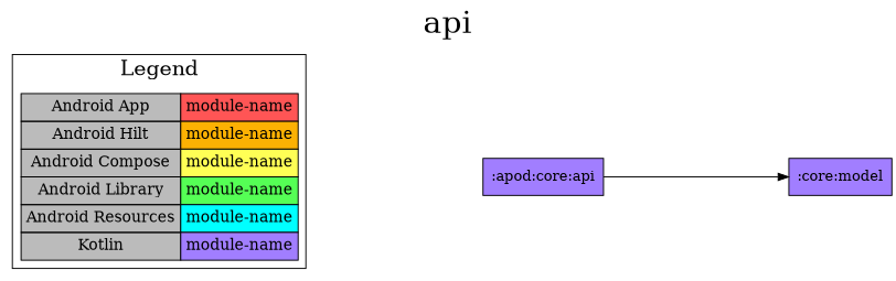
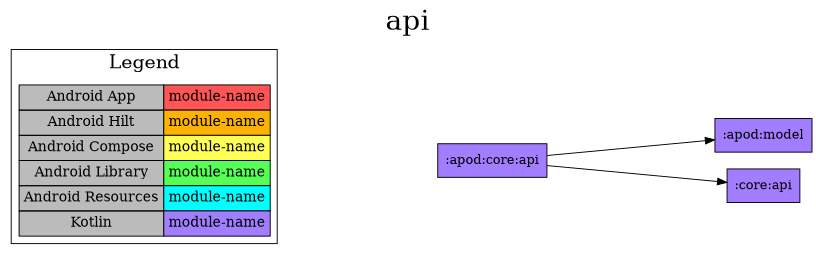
  digraph {
    fontsize=30
    label=api
    labelloc=t
    rankdir=LR
    ranksep=2.5
    node [fillcolor="#A17EFF" shape=box style=filled]
    edge [dir=forward]
    n1 [fillcolor="#bbbbbb" fontsize=15 label=< <TABLE BORDER="0" CELLBORDER="1" CELLSPACING="0" CELLPADDING="4"> <TR><TD>Android App</TD><TD BGCOLOR="#FF5555">module-name</TD></TR> <TR><TD>Android Hilt</TD><TD BGCOLOR="#FCB103">module-name</TD></TR> <TR><TD>Android Compose</TD><TD BGCOLOR="#FFFF55">module-name</TD></TR> <TR><TD>Android Library</TD><TD BGCOLOR="#55FF55">module-name</TD></TR> <TR><TD>Android Resources</TD><TD BGCOLOR="#00FFFF">module-name</TD></TR> <TR><TD>Kotlin</TD><TD BGCOLOR="#A17EFF">module-name</TD></TR> </TABLE> > margin=0 shape=none]
    n2 [label=":apod:core:api"]
-   ":core:model"
+   ":apod:model"
+   ":core:model" [label=":core:api"]
    subgraph sub_1 {
      rank=same
    }
    subgraph cluster_2 {
      fontsize=20
      label=Legend
      n1
    }
    n1 -> n2 [style=invis]
+   n2 -> ":apod:model"
    n2 -> ":core:model"
  }
